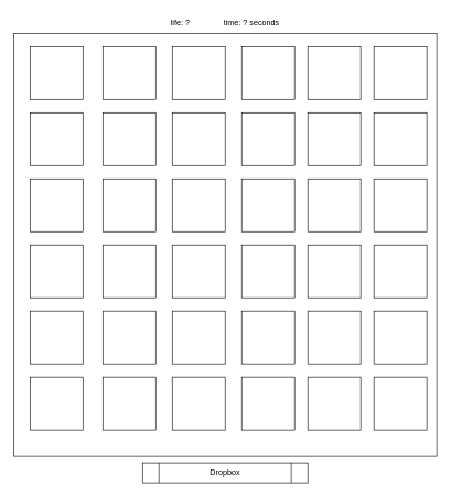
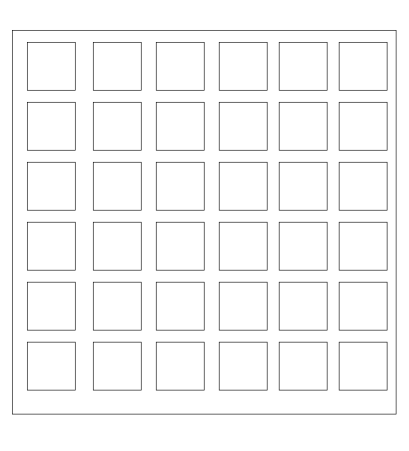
  <mxCell id="0" />
  <mxCell id="1" parent="0" />
- <mxCell id="2" value="life: ?&lt;span style=&quot;white-space: pre&quot;&gt;&#09;&lt;/span&gt;&lt;span style=&quot;white-space: pre&quot;&gt;&#09;&lt;/span&gt;time: ? seconds" style="text;html=1;strokeColor=none;fillColor=none;align=center;verticalAlign=middle;whiteSpace=wrap;rounded=0;" vertex="1" parent="1"><mxGeometry x="130" y="20" width="420" height="30" as="geometry" /></mxCell>
  <mxCell id="3" value="&lt;span style=&quot;color: rgba(0 , 0 , 0 , 0) ; font-family: monospace ; font-size: 0px&quot;&gt;%3CmxGraphModel%3E%3Croot%3E%3CmxCell%20id%3D%220%22%2F%3E%3CmxCell%20id%3D%221%22%20parent%3D%220%22%2F%3E%3CmxCell%20id%3D%222%22%20value%3D%22%22%20style%3D%22whiteSpace%3Dwrap%3Bhtml%3D1%3Baspect%3Dfixed%3B%22%20vertex%3D%221%22%20parent%3D%221%22%3E%3CmxGeometry%20x%3D%22130%22%20y%3D%22290%22%20width%3D%2280%22%20height%3D%2280%22%20as%3D%22geometry%22%2F%3E%3C%2FmxCell%3E%3CmxCell%20id%3D%223%22%20value%3D%22%22%20style%3D%22whiteSpace%3Dwrap%3Bhtml%3D1%3Baspect%3Dfixed%3B%22%20vertex%3D%221%22%20parent%3D%221%22%3E%3CmxGeometry%20x%3D%22240%22%20y%3D%22290%22%20width%3D%2280%22%20height%3D%2280%22%20as%3D%22geometry%22%2F%3E%3C%2FmxCell%3E%3CmxCell%20id%3D%224%22%20value%3D%22%22%20style%3D%22whiteSpace%3Dwrap%3Bhtml%3D1%3Baspect%3Dfixed%3B%22%20vertex%3D%221%22%20parent%3D%221%22%3E%3CmxGeometry%20x%3D%22345%22%20y%3D%22290%22%20width%3D%2280%22%20height%3D%2280%22%20as%3D%22geometry%22%2F%3E%3C%2FmxCell%3E%3CmxCell%20id%3D%225%22%20value%3D%22%22%20style%3D%22whiteSpace%3Dwrap%3Bhtml%3D1%3Baspect%3Dfixed%3B%22%20vertex%3D%221%22%20parent%3D%221%22%3E%3CmxGeometry%20x%3D%22450%22%20y%3D%22290%22%20width%3D%2280%22%20height%3D%2280%22%20as%3D%22geometry%22%2F%3E%3C%2FmxCell%3E%3CmxCell%20id%3D%226%22%20value%3D%22%22%20style%3D%22whiteSpace%3Dwrap%3Bhtml%3D1%3Baspect%3Dfixed%3B%22%20vertex%3D%221%22%20parent%3D%221%22%3E%3CmxGeometry%20x%3D%22550%22%20y%3D%22290%22%20width%3D%2280%22%20height%3D%2280%22%20as%3D%22geometry%22%2F%3E%3C%2FmxCell%3E%3CmxCell%20id%3D%227%22%20value%3D%22%22%20style%3D%22whiteSpace%3Dwrap%3Bhtml%3D1%3Baspect%3Dfixed%3B%22%20vertex%3D%221%22%20parent%3D%221%22%3E%3CmxGeometry%20x%3D%22650%22%20y%3D%22290%22%20width%3D%2280%22%20height%3D%2280%22%20as%3D%22geometry%22%2F%3E%3C%2FmxCell%3E%3C%2Froot%3E%3C%2FmxGraphModel%3E&lt;/span&gt;&lt;span style=&quot;color: rgba(0 , 0 , 0 , 0) ; font-family: monospace ; font-size: 0px&quot;&gt;%3CmxGraphModel%3E%3Croot%3E%3CmxCell%20id%3D%220%22%2F%3E%3CmxCell%20id%3D%221%22%20parent%3D%220%22%2F%3E%3CmxCell%20id%3D%222%22%20value%3D%22%22%20style%3D%22whiteSpace%3Dwrap%3Bhtml%3D1%3Baspect%3Dfixed%3B%22%20vertex%3D%221%22%20parent%3D%221%22%3E%3CmxGeometry%20x%3D%22130%22%20y%3D%22290%22%20width%3D%2280%22%20height%3D%2280%22%20as%3D%22geometry%22%2F%3E%3C%2FmxCell%3E%3CmxCell%20id%3D%223%22%20value%3D%22%22%20style%3D%22whiteSpace%3Dwrap%3Bhtml%3D1%3Baspect%3Dfixed%3B%22%20vertex%3D%221%22%20parent%3D%221%22%3E%3CmxGeometry%20x%3D%22240%22%20y%3D%22290%22%20width%3D%2280%22%20height%3D%2280%22%20as%3D%22geometry%22%2F%3E%3C%2FmxCell%3E%3CmxCell%20id%3D%224%22%20value%3D%22%22%20style%3D%22whiteSpace%3Dwrap%3Bhtml%3D1%3Baspect%3Dfixed%3B%22%20vertex%3D%221%22%20parent%3D%221%22%3E%3CmxGeometry%20x%3D%22345%22%20y%3D%22290%22%20width%3D%2280%22%20height%3D%2280%22%20as%3D%22geometry%22%2F%3E%3C%2FmxCell%3E%3CmxCell%20id%3D%225%22%20value%3D%22%22%20style%3D%22whiteSpace%3Dwrap%3Bhtml%3D1%3Baspect%3Dfixed%3B%22%20vertex%3D%221%22%20parent%3D%221%22%3E%3CmxGeometry%20x%3D%22450%22%20y%3D%22290%22%20width%3D%2280%22%20height%3D%2280%22%20as%3D%22geometry%22%2F%3E%3C%2FmxCell%3E%3CmxCell%20id%3D%226%22%20value%3D%22%22%20style%3D%22whiteSpace%3Dwrap%3Bhtml%3D1%3Baspect%3Dfixed%3B%22%20vertex%3D%221%22%20parent%3D%221%22%3E%3CmxGeometry%20x%3D%22550%22%20y%3D%22290%22%20width%3D%2280%22%20height%3D%2280%22%20as%3D%22geometry%22%2F%3E%3C%2FmxCell%3E%3CmxCell%20id%3D%227%22%20value%3D%22%22%20style%3D%22whiteSpace%3Dwrap%3Bhtml%3D1%3Baspect%3Dfixed%3B%22%20vertex%3D%221%22%20parent%3D%221%22%3E%3CmxGeometry%20x%3D%22650%22%20y%3D%22290%22%20width%3D%2280%22%20height%3D%2280%22%20as%3D%22geometry%22%2F%3E%3C%2FmxCell%3E%3C%2Froot%3E%3C%2FmxGraphModel%3E&lt;/span&gt;" style="whiteSpace=wrap;html=1;aspect=fixed;" vertex="1" parent="1"><mxGeometry x="20" y="50" width="640" height="640" as="geometry" /></mxCell>
  <mxCell id="4" value="" style="whiteSpace=wrap;html=1;aspect=fixed;" vertex="1" parent="1"><mxGeometry x="45" y="70" width="80" height="80" as="geometry" /></mxCell>
  <mxCell id="5" value="" style="whiteSpace=wrap;html=1;aspect=fixed;" vertex="1" parent="1"><mxGeometry x="155" y="70" width="80" height="80" as="geometry" /></mxCell>
  <mxCell id="6" value="" style="whiteSpace=wrap;html=1;aspect=fixed;" vertex="1" parent="1"><mxGeometry x="260" y="70" width="80" height="80" as="geometry" /></mxCell>
  <mxCell id="7" value="" style="whiteSpace=wrap;html=1;aspect=fixed;" vertex="1" parent="1"><mxGeometry x="365" y="70" width="80" height="80" as="geometry" /></mxCell>
  <mxCell id="8" value="" style="whiteSpace=wrap;html=1;aspect=fixed;" vertex="1" parent="1"><mxGeometry x="465" y="70" width="80" height="80" as="geometry" /></mxCell>
  <mxCell id="9" value="" style="whiteSpace=wrap;html=1;aspect=fixed;" vertex="1" parent="1"><mxGeometry x="565" y="70" width="80" height="80" as="geometry" /></mxCell>
  <mxCell id="10" value="" style="whiteSpace=wrap;html=1;aspect=fixed;" vertex="1" parent="1"><mxGeometry x="45" y="170" width="80" height="80" as="geometry" /></mxCell>
  <mxCell id="11" value="" style="whiteSpace=wrap;html=1;aspect=fixed;" vertex="1" parent="1"><mxGeometry x="155" y="170" width="80" height="80" as="geometry" /></mxCell>
  <mxCell id="12" value="" style="whiteSpace=wrap;html=1;aspect=fixed;" vertex="1" parent="1"><mxGeometry x="260" y="170" width="80" height="80" as="geometry" /></mxCell>
  <mxCell id="13" value="" style="whiteSpace=wrap;html=1;aspect=fixed;" vertex="1" parent="1"><mxGeometry x="365" y="170" width="80" height="80" as="geometry" /></mxCell>
  <mxCell id="14" value="" style="whiteSpace=wrap;html=1;aspect=fixed;" vertex="1" parent="1"><mxGeometry x="465" y="170" width="80" height="80" as="geometry" /></mxCell>
  <mxCell id="15" value="" style="whiteSpace=wrap;html=1;aspect=fixed;" vertex="1" parent="1"><mxGeometry x="565" y="170" width="80" height="80" as="geometry" /></mxCell>
  <mxCell id="16" value="" style="whiteSpace=wrap;html=1;aspect=fixed;" vertex="1" parent="1"><mxGeometry x="45" y="270" width="80" height="80" as="geometry" /></mxCell>
  <mxCell id="17" value="" style="whiteSpace=wrap;html=1;aspect=fixed;" vertex="1" parent="1"><mxGeometry x="155" y="270" width="80" height="80" as="geometry" /></mxCell>
  <mxCell id="18" value="" style="whiteSpace=wrap;html=1;aspect=fixed;" vertex="1" parent="1"><mxGeometry x="260" y="270" width="80" height="80" as="geometry" /></mxCell>
  <mxCell id="19" value="" style="whiteSpace=wrap;html=1;aspect=fixed;" vertex="1" parent="1"><mxGeometry x="365" y="270" width="80" height="80" as="geometry" /></mxCell>
  <mxCell id="20" value="" style="whiteSpace=wrap;html=1;aspect=fixed;" vertex="1" parent="1"><mxGeometry x="465" y="270" width="80" height="80" as="geometry" /></mxCell>
  <mxCell id="21" value="" style="whiteSpace=wrap;html=1;aspect=fixed;" vertex="1" parent="1"><mxGeometry x="565" y="270" width="80" height="80" as="geometry" /></mxCell>
  <mxCell id="22" value="" style="whiteSpace=wrap;html=1;aspect=fixed;" vertex="1" parent="1"><mxGeometry x="45" y="370" width="80" height="80" as="geometry" /></mxCell>
  <mxCell id="23" value="" style="whiteSpace=wrap;html=1;aspect=fixed;" vertex="1" parent="1"><mxGeometry x="155" y="370" width="80" height="80" as="geometry" /></mxCell>
  <mxCell id="24" value="" style="whiteSpace=wrap;html=1;aspect=fixed;" vertex="1" parent="1"><mxGeometry x="260" y="370" width="80" height="80" as="geometry" /></mxCell>
  <mxCell id="25" value="" style="whiteSpace=wrap;html=1;aspect=fixed;" vertex="1" parent="1"><mxGeometry x="365" y="370" width="80" height="80" as="geometry" /></mxCell>
  <mxCell id="26" value="" style="whiteSpace=wrap;html=1;aspect=fixed;" vertex="1" parent="1"><mxGeometry x="465" y="370" width="80" height="80" as="geometry" /></mxCell>
  <mxCell id="27" value="" style="whiteSpace=wrap;html=1;aspect=fixed;" vertex="1" parent="1"><mxGeometry x="565" y="370" width="80" height="80" as="geometry" /></mxCell>
  <mxCell id="28" value="" style="whiteSpace=wrap;html=1;aspect=fixed;" vertex="1" parent="1"><mxGeometry x="45" y="470" width="80" height="80" as="geometry" /></mxCell>
  <mxCell id="29" value="" style="whiteSpace=wrap;html=1;aspect=fixed;" vertex="1" parent="1"><mxGeometry x="155" y="470" width="80" height="80" as="geometry" /></mxCell>
  <mxCell id="30" value="" style="whiteSpace=wrap;html=1;aspect=fixed;" vertex="1" parent="1"><mxGeometry x="260" y="470" width="80" height="80" as="geometry" /></mxCell>
  <mxCell id="31" value="" style="whiteSpace=wrap;html=1;aspect=fixed;" vertex="1" parent="1"><mxGeometry x="365" y="470" width="80" height="80" as="geometry" /></mxCell>
  <mxCell id="32" value="" style="whiteSpace=wrap;html=1;aspect=fixed;" vertex="1" parent="1"><mxGeometry x="465" y="470" width="80" height="80" as="geometry" /></mxCell>
  <mxCell id="33" value="" style="whiteSpace=wrap;html=1;aspect=fixed;" vertex="1" parent="1"><mxGeometry x="565" y="470" width="80" height="80" as="geometry" /></mxCell>
  <mxCell id="34" value="" style="whiteSpace=wrap;html=1;aspect=fixed;" vertex="1" parent="1"><mxGeometry x="45" y="570" width="80" height="80" as="geometry" /></mxCell>
  <mxCell id="35" value="" style="whiteSpace=wrap;html=1;aspect=fixed;" vertex="1" parent="1"><mxGeometry x="155" y="570" width="80" height="80" as="geometry" /></mxCell>
  <mxCell id="36" value="" style="whiteSpace=wrap;html=1;aspect=fixed;" vertex="1" parent="1"><mxGeometry x="260" y="570" width="80" height="80" as="geometry" /></mxCell>
  <mxCell id="37" value="" style="whiteSpace=wrap;html=1;aspect=fixed;" vertex="1" parent="1"><mxGeometry x="365" y="570" width="80" height="80" as="geometry" /></mxCell>
  <mxCell id="38" value="" style="whiteSpace=wrap;html=1;aspect=fixed;" vertex="1" parent="1"><mxGeometry x="465" y="570" width="80" height="80" as="geometry" /></mxCell>
  <mxCell id="39" value="" style="whiteSpace=wrap;html=1;aspect=fixed;" vertex="1" parent="1"><mxGeometry x="565" y="570" width="80" height="80" as="geometry" /></mxCell>
- <mxCell id="40" value="Dropbox" style="shape=process;whiteSpace=wrap;html=1;backgroundOutline=1;" vertex="1" parent="1"><mxGeometry x="215" y="700" width="250" height="30" as="geometry" /></mxCell>
